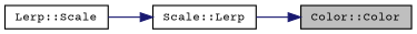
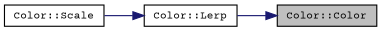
  digraph {
    fontname="Courier Prime"
    rankdir=RL
    node [color=black fillcolor=white fontname="Courier Prime" fontsize=10 shape=record style=filled]
    edge [color=midnightblue dir=back fontname="Courier Prime" fontsize=10 labelfontname=Helvetica labelfontsize=10 style=solid]
    n1 [fillcolor=grey75 fontcolor=black height=0.2 label="Color::Color" width=0.4]
-   n2 [height=0.2 label="Scale::Lerp" width=0.4]
-   n3 [height=0.2 label="Lerp::Scale" width=0.4]
+   n2 [height=0.2 label="Color::Lerp" width=0.4]
+   n3 [height=0.2 label="Color::Scale" width=0.4]
    n1 -> n2
    n2 -> n3
  }
